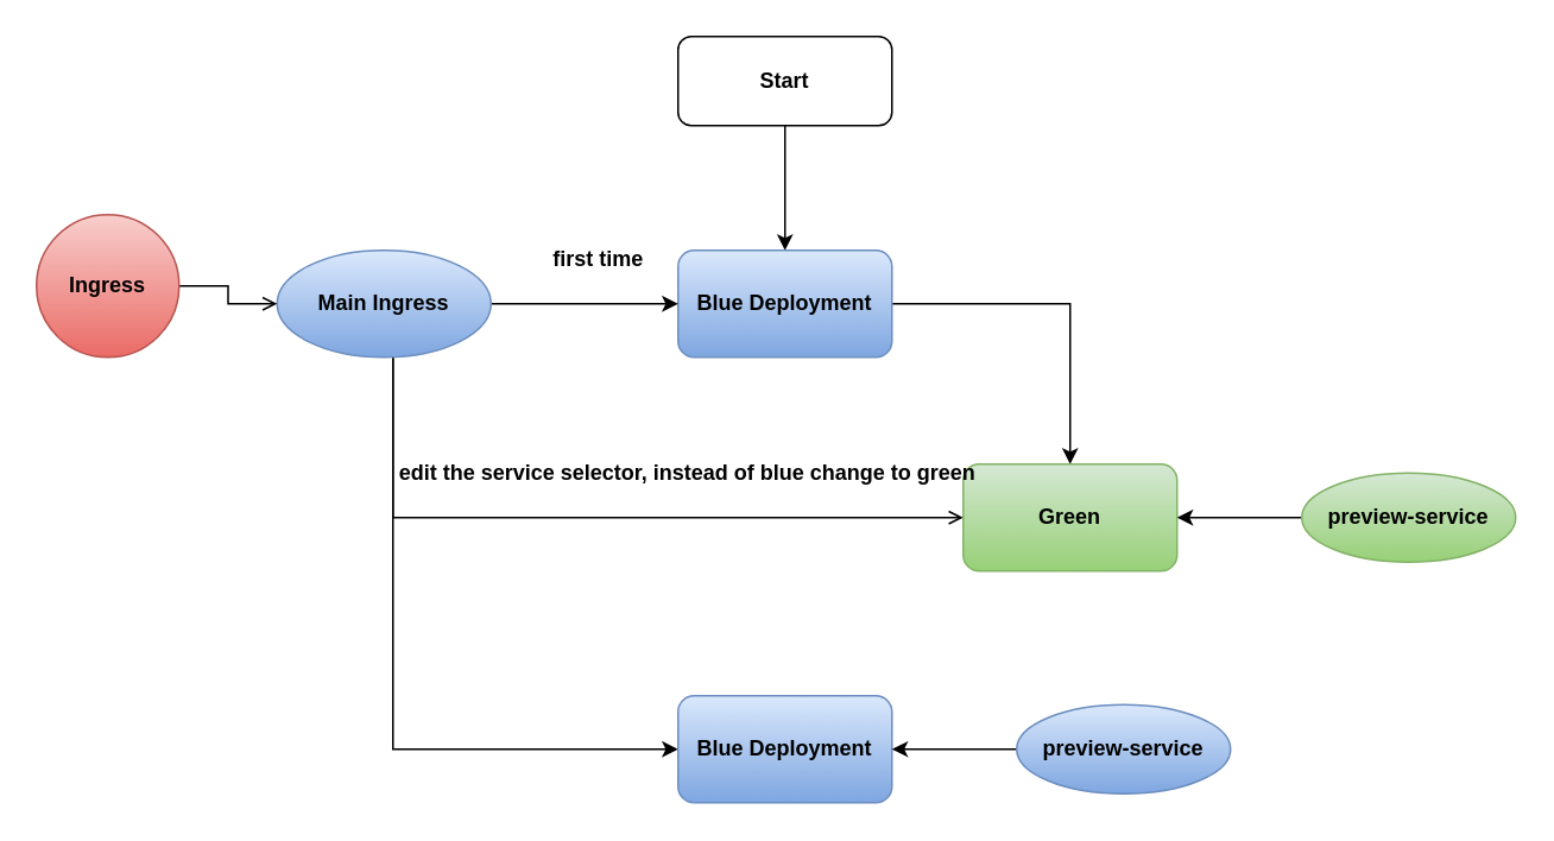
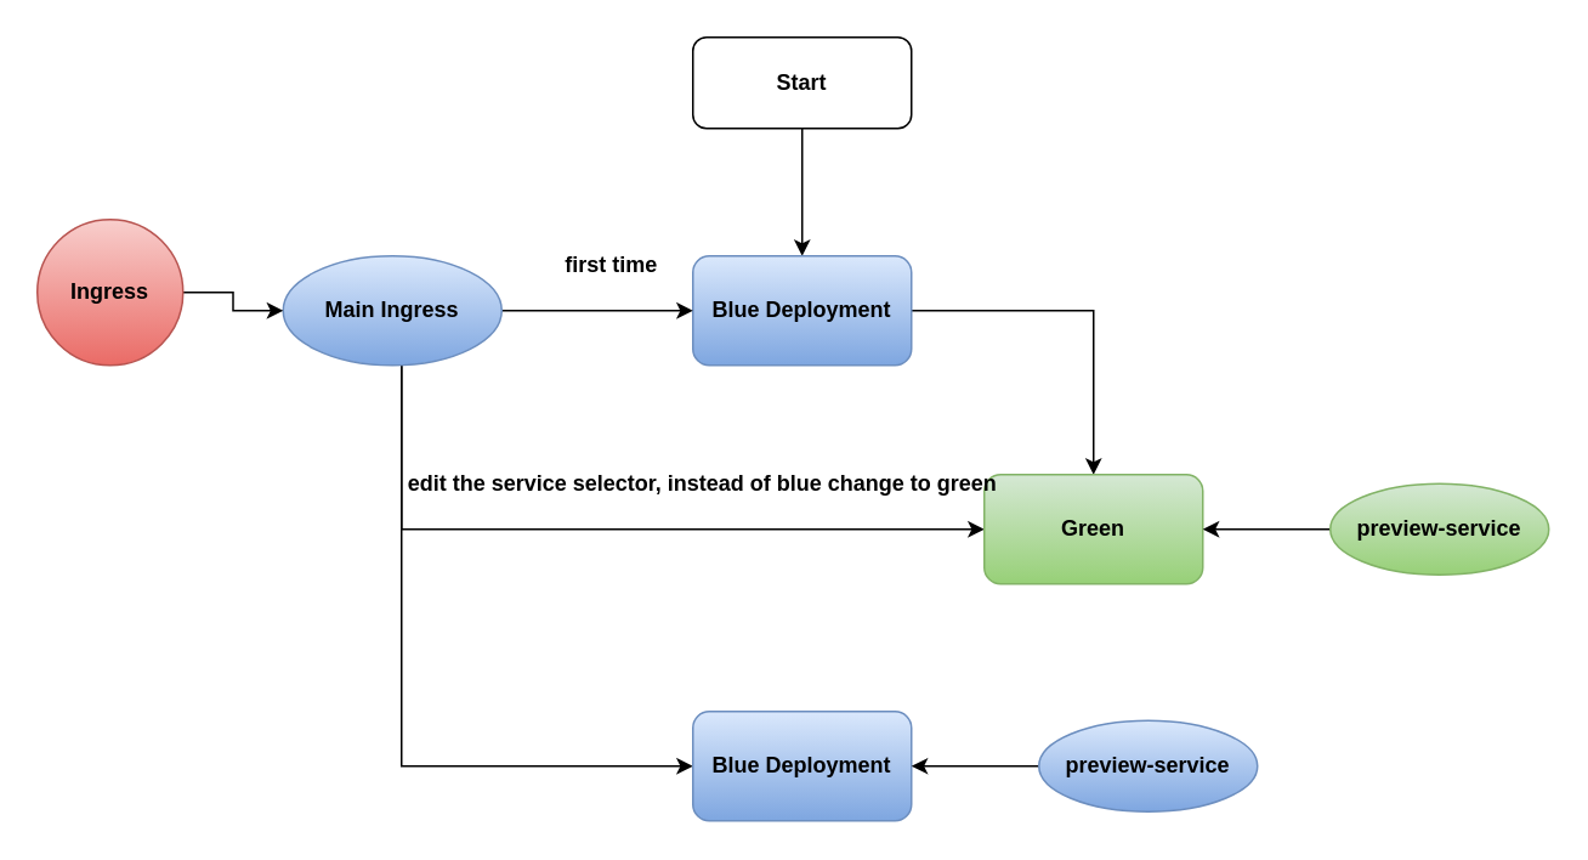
  <mxCell id="0" />
  <mxCell id="1" parent="0" />
  <mxCell id="2" style="edgeStyle=orthogonalEdgeStyle;rounded=0;orthogonalLoop=1;jettySize=auto;html=1;entryX=0.5;entryY=0;entryDx=0;entryDy=0;" edge="1" parent="1" source="3" target="5"><mxGeometry relative="1" as="geometry" /></mxCell>
  <mxCell id="3" value="&lt;b&gt;Start&lt;/b&gt;" style="whiteSpace=wrap;html=1;rounded=1;" vertex="1" parent="1"><mxGeometry x="380" y="20" width="120" height="50" as="geometry" /></mxCell>
  <mxCell id="4" style="edgeStyle=orthogonalEdgeStyle;rounded=0;orthogonalLoop=1;jettySize=auto;html=1;entryX=0.5;entryY=0;entryDx=0;entryDy=0;" edge="1" parent="1" source="5" target="11"><mxGeometry relative="1" as="geometry" /></mxCell>
  <mxCell id="5" value="&lt;b&gt;Blue Deployment&lt;/b&gt;" style="rounded=1;whiteSpace=wrap;html=1;fillColor=#dae8fc;gradientColor=#7ea6e0;strokeColor=#6c8ebf;" vertex="1" parent="1"><mxGeometry x="380" y="140" width="120" height="60" as="geometry" /></mxCell>
  <mxCell id="6" style="edgeStyle=orthogonalEdgeStyle;rounded=0;orthogonalLoop=1;jettySize=auto;html=1;entryX=0;entryY=0.5;entryDx=0;entryDy=0;" edge="1" parent="1" source="9" target="5"><mxGeometry relative="1" as="geometry" /></mxCell>
- <mxCell id="7" style="edgeStyle=orthogonalEdgeStyle;rounded=0;orthogonalLoop=1;jettySize=auto;html=1;entryX=0;entryY=0.5;entryDx=0;entryDy=0;endArrow=open;" edge="1" parent="1" source="9" target="11"><mxGeometry relative="1" as="geometry"><Array as="points"><mxPoint x="220" y="290" /></Array></mxGeometry></mxCell>
+ <mxCell id="7" style="edgeStyle=orthogonalEdgeStyle;rounded=0;orthogonalLoop=1;jettySize=auto;html=1;entryX=0;entryY=0.5;entryDx=0;entryDy=0;" edge="1" parent="1" source="9" target="11"><mxGeometry relative="1" as="geometry"><Array as="points"><mxPoint x="220" y="290" /></Array></mxGeometry></mxCell>
  <mxCell id="8" style="edgeStyle=orthogonalEdgeStyle;rounded=0;orthogonalLoop=1;jettySize=auto;html=1;entryX=0;entryY=0.5;entryDx=0;entryDy=0;" edge="1" parent="1" source="9" target="17"><mxGeometry relative="1" as="geometry"><Array as="points"><mxPoint x="220" y="420" /></Array></mxGeometry></mxCell>
  <mxCell id="9" value="&lt;b&gt;Main Ingress&lt;/b&gt;" style="ellipse;whiteSpace=wrap;html=1;fillColor=#dae8fc;gradientColor=#7ea6e0;strokeColor=#6c8ebf;" vertex="1" parent="1"><mxGeometry x="155" y="140" width="120" height="60" as="geometry" /></mxCell>
  <mxCell id="10" value="&lt;b&gt;first time&lt;/b&gt;" style="text;html=1;align=center;verticalAlign=middle;resizable=0;points=[];autosize=1;strokeColor=none;fillColor=none;" vertex="1" parent="1"><mxGeometry x="300" y="130" width="70" height="30" as="geometry" /></mxCell>
  <mxCell id="11" value="&lt;b&gt;Green&lt;/b&gt;" style="rounded=1;whiteSpace=wrap;html=1;fillColor=#d5e8d4;gradientColor=#97d077;strokeColor=#82b366;" vertex="1" parent="1"><mxGeometry x="540" y="260" width="120" height="60" as="geometry" /></mxCell>
  <mxCell id="12" style="edgeStyle=orthogonalEdgeStyle;rounded=0;orthogonalLoop=1;jettySize=auto;html=1;entryX=1;entryY=0.5;entryDx=0;entryDy=0;" edge="1" parent="1" source="13" target="11"><mxGeometry relative="1" as="geometry" /></mxCell>
  <mxCell id="13" value="&lt;b&gt;preview-service&lt;/b&gt;" style="ellipse;whiteSpace=wrap;html=1;fillColor=#d5e8d4;gradientColor=#97d077;strokeColor=#82b366;" vertex="1" parent="1"><mxGeometry x="730" y="265" width="120" height="50" as="geometry" /></mxCell>
- <mxCell id="14" style="edgeStyle=orthogonalEdgeStyle;rounded=0;orthogonalLoop=1;jettySize=auto;html=1;entryX=0;entryY=0.5;entryDx=0;entryDy=0;endArrow=open;" edge="1" parent="1" source="15" target="9"><mxGeometry relative="1" as="geometry" /></mxCell>
+ <mxCell id="14" style="edgeStyle=orthogonalEdgeStyle;rounded=0;orthogonalLoop=1;jettySize=auto;html=1;entryX=0;entryY=0.5;entryDx=0;entryDy=0;" edge="1" parent="1" source="15" target="9"><mxGeometry relative="1" as="geometry" /></mxCell>
  <mxCell id="15" value="&lt;b&gt;Ingress&lt;/b&gt;" style="ellipse;whiteSpace=wrap;html=1;aspect=fixed;fillColor=#f8cecc;gradientColor=#ea6b66;strokeColor=#b85450;" vertex="1" parent="1"><mxGeometry x="20" y="120" width="80" height="80" as="geometry" /></mxCell>
  <mxCell id="16" value="&lt;b&gt;edit the service selector, instead of blue change to green&lt;/b&gt;" style="text;html=1;align=center;verticalAlign=middle;resizable=0;points=[];autosize=1;strokeColor=none;fillColor=none;" vertex="1" parent="1"><mxGeometry x="210" y="250" width="350" height="30" as="geometry" /></mxCell>
  <mxCell id="17" value="&lt;b&gt;Blue Deployment&lt;/b&gt;" style="rounded=1;whiteSpace=wrap;html=1;fillColor=#dae8fc;gradientColor=#7ea6e0;strokeColor=#6c8ebf;" vertex="1" parent="1"><mxGeometry x="380" y="390" width="120" height="60" as="geometry" /></mxCell>
  <mxCell id="18" style="edgeStyle=orthogonalEdgeStyle;rounded=0;orthogonalLoop=1;jettySize=auto;html=1;" edge="1" parent="1" source="19" target="17"><mxGeometry relative="1" as="geometry" /></mxCell>
  <mxCell id="19" value="&lt;b&gt;preview-service&lt;/b&gt;" style="ellipse;whiteSpace=wrap;html=1;fillColor=#dae8fc;gradientColor=#7ea6e0;strokeColor=#6c8ebf;" vertex="1" parent="1"><mxGeometry x="570" y="395" width="120" height="50" as="geometry" /></mxCell>
